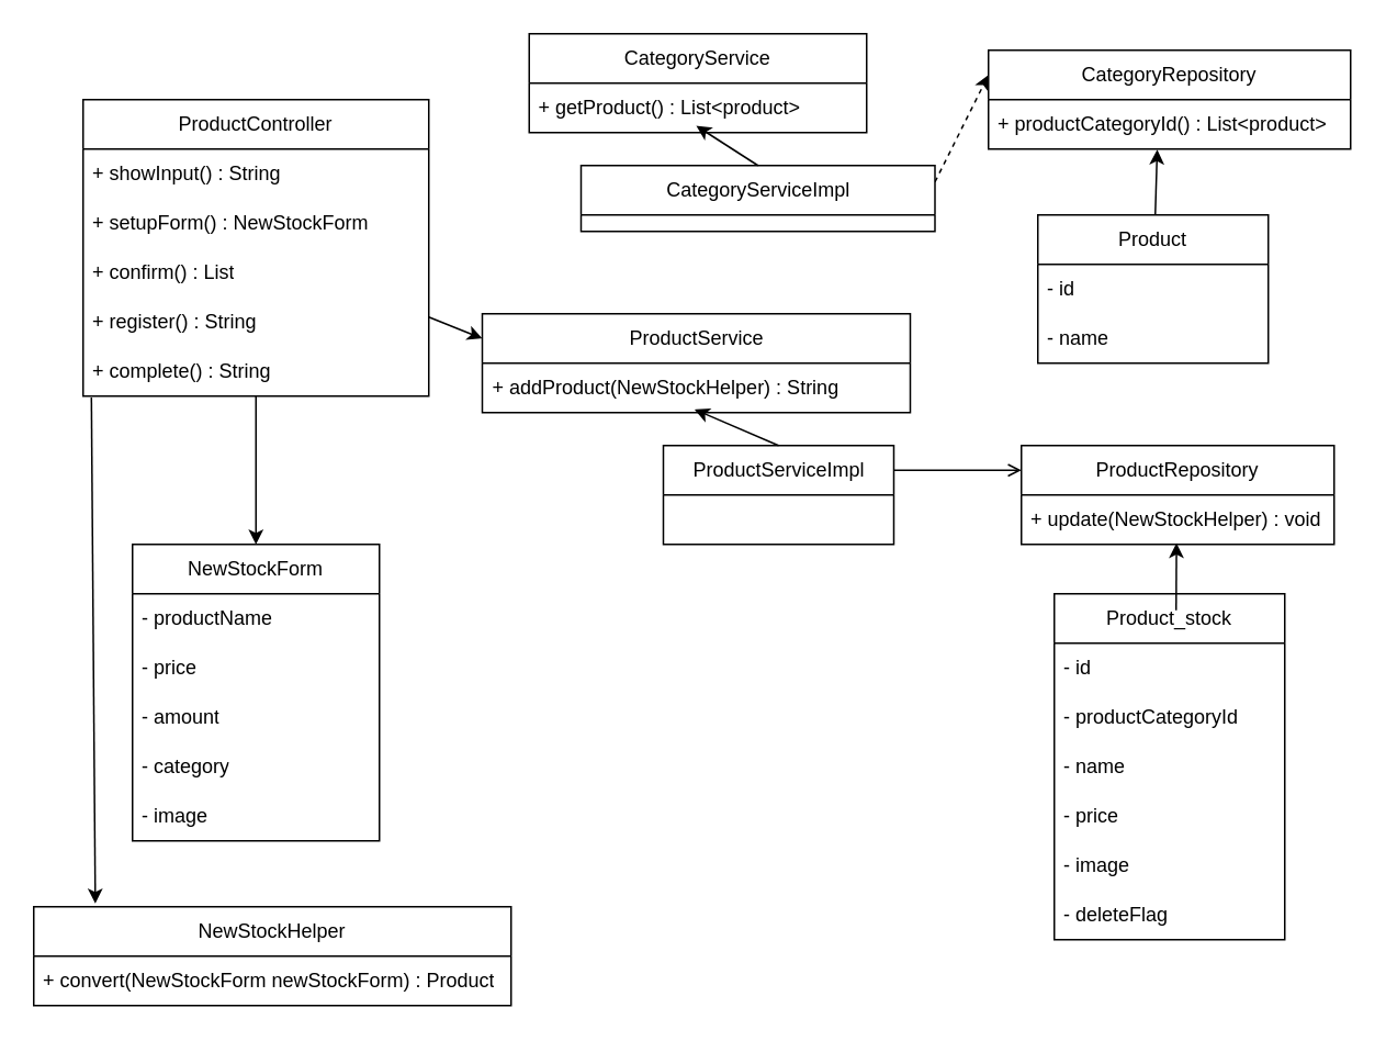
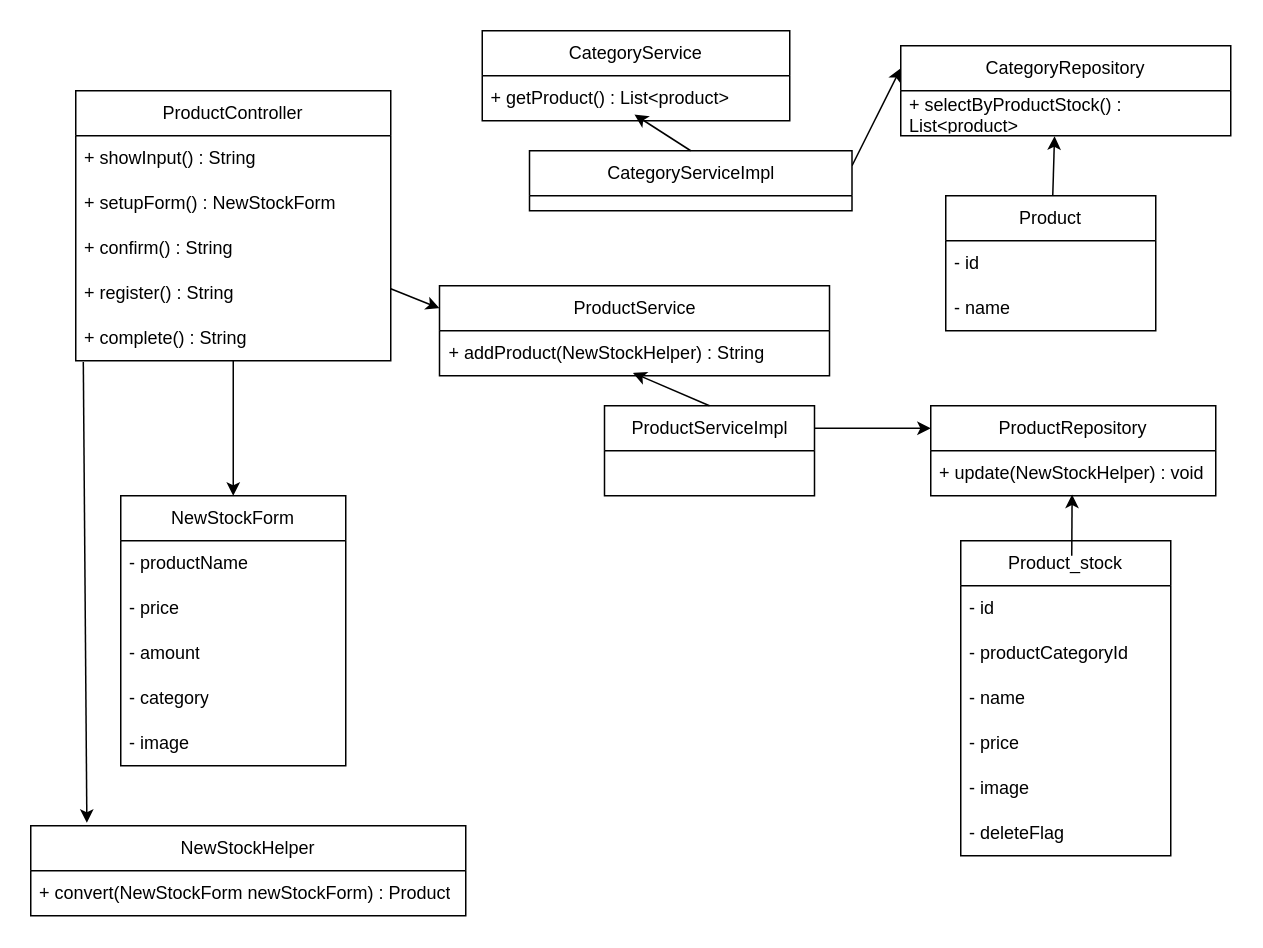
  <mxCell id="0" />
  <mxCell id="1" parent="0" />
  <mxCell id="2" style="edgeStyle=none;html=1;entryX=0;entryY=0.25;entryDx=0;entryDy=0;" parent="1" source="3" target="21" edge="1"><mxGeometry relative="1" as="geometry" /></mxCell>
  <mxCell id="3" value="ProductController" style="swimlane;fontStyle=0;childLayout=stackLayout;horizontal=1;startSize=30;horizontalStack=0;resizeParent=1;resizeParentMax=0;resizeLast=0;collapsible=1;marginBottom=0;whiteSpace=wrap;html=1;" parent="1" vertex="1"><mxGeometry x="50" y="60" width="210" height="180" as="geometry" /></mxCell>
  <mxCell id="4" value="+ showInput() : String" style="text;strokeColor=none;fillColor=none;align=left;verticalAlign=middle;spacingLeft=4;spacingRight=4;overflow=hidden;points=[[0,0.5],[1,0.5]];portConstraint=eastwest;rotatable=0;whiteSpace=wrap;html=1;" parent="3" vertex="1"><mxGeometry y="30" width="210" height="30" as="geometry" /></mxCell>
  <mxCell id="5" value="+ setupForm() : NewStockForm" style="text;strokeColor=none;fillColor=none;align=left;verticalAlign=middle;spacingLeft=4;spacingRight=4;overflow=hidden;points=[[0,0.5],[1,0.5]];portConstraint=eastwest;rotatable=0;whiteSpace=wrap;html=1;" parent="3" vertex="1"><mxGeometry y="60" width="210" height="30" as="geometry" /></mxCell>
- <mxCell id="6" value="+ confirm() : List" style="text;strokeColor=none;fillColor=none;align=left;verticalAlign=middle;spacingLeft=4;spacingRight=4;overflow=hidden;points=[[0,0.5],[1,0.5]];portConstraint=eastwest;rotatable=0;whiteSpace=wrap;html=1;" parent="3" vertex="1"><mxGeometry y="90" width="210" height="30" as="geometry" /></mxCell>
+ <mxCell id="6" value="+ confirm() : String" style="text;strokeColor=none;fillColor=none;align=left;verticalAlign=middle;spacingLeft=4;spacingRight=4;overflow=hidden;points=[[0,0.5],[1,0.5]];portConstraint=eastwest;rotatable=0;whiteSpace=wrap;html=1;" parent="3" vertex="1"><mxGeometry y="90" width="210" height="30" as="geometry" /></mxCell>
  <mxCell id="7" value="+ register() : String" style="text;strokeColor=none;fillColor=none;align=left;verticalAlign=middle;spacingLeft=4;spacingRight=4;overflow=hidden;points=[[0,0.5],[1,0.5]];portConstraint=eastwest;rotatable=0;whiteSpace=wrap;html=1;" parent="3" vertex="1"><mxGeometry y="120" width="210" height="30" as="geometry" /></mxCell>
  <mxCell id="8" value="+ complete() : String" style="text;strokeColor=none;fillColor=none;align=left;verticalAlign=middle;spacingLeft=4;spacingRight=4;overflow=hidden;points=[[0,0.5],[1,0.5]];portConstraint=eastwest;rotatable=0;whiteSpace=wrap;html=1;" parent="3" vertex="1"><mxGeometry y="150" width="210" height="30" as="geometry" /></mxCell>
  <mxCell id="9" value="NewStockForm" style="swimlane;fontStyle=0;childLayout=stackLayout;horizontal=1;startSize=30;horizontalStack=0;resizeParent=1;resizeParentMax=0;resizeLast=0;collapsible=1;marginBottom=0;whiteSpace=wrap;html=1;" parent="1" vertex="1"><mxGeometry x="80" y="330" width="150" height="180" as="geometry" /></mxCell>
  <mxCell id="10" value="- productName" style="text;strokeColor=none;fillColor=none;align=left;verticalAlign=middle;spacingLeft=4;spacingRight=4;overflow=hidden;points=[[0,0.5],[1,0.5]];portConstraint=eastwest;rotatable=0;whiteSpace=wrap;html=1;" parent="9" vertex="1"><mxGeometry y="30" width="150" height="30" as="geometry" /></mxCell>
  <mxCell id="11" value="- price" style="text;strokeColor=none;fillColor=none;align=left;verticalAlign=middle;spacingLeft=4;spacingRight=4;overflow=hidden;points=[[0,0.5],[1,0.5]];portConstraint=eastwest;rotatable=0;whiteSpace=wrap;html=1;" parent="9" vertex="1"><mxGeometry y="60" width="150" height="30" as="geometry" /></mxCell>
  <mxCell id="12" value="- amount" style="text;strokeColor=none;fillColor=none;align=left;verticalAlign=middle;spacingLeft=4;spacingRight=4;overflow=hidden;points=[[0,0.5],[1,0.5]];portConstraint=eastwest;rotatable=0;whiteSpace=wrap;html=1;" parent="9" vertex="1"><mxGeometry y="90" width="150" height="30" as="geometry" /></mxCell>
  <mxCell id="13" value="- category" style="text;strokeColor=none;fillColor=none;align=left;verticalAlign=middle;spacingLeft=4;spacingRight=4;overflow=hidden;points=[[0,0.5],[1,0.5]];portConstraint=eastwest;rotatable=0;whiteSpace=wrap;html=1;" parent="9" vertex="1"><mxGeometry y="120" width="150" height="30" as="geometry" /></mxCell>
  <mxCell id="14" value="- image" style="text;strokeColor=none;fillColor=none;align=left;verticalAlign=middle;spacingLeft=4;spacingRight=4;overflow=hidden;points=[[0,0.5],[1,0.5]];portConstraint=eastwest;rotatable=0;whiteSpace=wrap;html=1;" parent="9" vertex="1"><mxGeometry y="150" width="150" height="30" as="geometry" /></mxCell>
  <mxCell id="15" value="NewStockHelper" style="swimlane;fontStyle=0;childLayout=stackLayout;horizontal=1;startSize=30;horizontalStack=0;resizeParent=1;resizeParentMax=0;resizeLast=0;collapsible=1;marginBottom=0;whiteSpace=wrap;html=1;" parent="1" vertex="1"><mxGeometry x="20" y="550" width="290" height="60" as="geometry" /></mxCell>
  <mxCell id="16" value="+ convert(NewStockForm newStockForm) : Product" style="text;strokeColor=none;fillColor=none;align=left;verticalAlign=middle;spacingLeft=4;spacingRight=4;overflow=hidden;points=[[0,0.5],[1,0.5]];portConstraint=eastwest;rotatable=0;whiteSpace=wrap;html=1;" parent="15" vertex="1"><mxGeometry y="30" width="290" height="30" as="geometry" /></mxCell>
- <mxCell id="17" style="edgeStyle=none;html=1;entryX=0;entryY=0.25;entryDx=0;entryDy=0;exitX=1;exitY=0.25;exitDx=0;exitDy=0;dashed=1;" parent="1" source="27" target="23" edge="1"><mxGeometry relative="1" as="geometry" /></mxCell>
+ <mxCell id="17" style="edgeStyle=none;html=1;entryX=0;entryY=0.25;entryDx=0;entryDy=0;exitX=1;exitY=0.25;exitDx=0;exitDy=0;" parent="1" source="27" target="23" edge="1"><mxGeometry relative="1" as="geometry" /></mxCell>
  <mxCell id="18" value="CategoryService" style="swimlane;fontStyle=0;childLayout=stackLayout;horizontal=1;startSize=30;horizontalStack=0;resizeParent=1;resizeParentMax=0;resizeLast=0;collapsible=1;marginBottom=0;whiteSpace=wrap;html=1;" parent="1" vertex="1"><mxGeometry x="321" y="20" width="205" height="60" as="geometry" /></mxCell>
  <mxCell id="19" value="+ getProduct() : List&amp;lt;product&amp;gt;" style="text;strokeColor=none;fillColor=none;align=left;verticalAlign=middle;spacingLeft=4;spacingRight=4;overflow=hidden;points=[[0,0.5],[1,0.5]];portConstraint=eastwest;rotatable=0;whiteSpace=wrap;html=1;" parent="18" vertex="1"><mxGeometry y="30" width="205" height="30" as="geometry" /></mxCell>
- <mxCell id="20" style="edgeStyle=none;html=1;entryX=0;entryY=0.25;entryDx=0;entryDy=0;exitX=1;exitY=0.25;exitDx=0;exitDy=0;endArrow=open;" parent="1" source="28" target="25" edge="1"><mxGeometry relative="1" as="geometry" /></mxCell>
+ <mxCell id="20" style="edgeStyle=none;html=1;entryX=0;entryY=0.25;entryDx=0;entryDy=0;exitX=1;exitY=0.25;exitDx=0;exitDy=0;" parent="1" source="28" target="25" edge="1"><mxGeometry relative="1" as="geometry" /></mxCell>
  <mxCell id="21" value="ProductService" style="swimlane;fontStyle=0;childLayout=stackLayout;horizontal=1;startSize=30;horizontalStack=0;resizeParent=1;resizeParentMax=0;resizeLast=0;collapsible=1;marginBottom=0;whiteSpace=wrap;html=1;" parent="1" vertex="1"><mxGeometry x="292.5" y="190" width="260" height="60" as="geometry" /></mxCell>
  <mxCell id="22" value="+ addProduct(NewStockHelper) : String" style="text;strokeColor=none;fillColor=none;align=left;verticalAlign=middle;spacingLeft=4;spacingRight=4;overflow=hidden;points=[[0,0.5],[1,0.5]];portConstraint=eastwest;rotatable=0;whiteSpace=wrap;html=1;" parent="21" vertex="1"><mxGeometry y="30" width="260" height="30" as="geometry" /></mxCell>
  <mxCell id="23" value="CategoryRepository" style="swimlane;fontStyle=0;childLayout=stackLayout;horizontal=1;startSize=30;horizontalStack=0;resizeParent=1;resizeParentMax=0;resizeLast=0;collapsible=1;marginBottom=0;whiteSpace=wrap;html=1;" parent="1" vertex="1"><mxGeometry x="600" y="30" width="220" height="60" as="geometry" /></mxCell>
- <mxCell id="24" value="+ productCategoryId() : List&amp;lt;product&amp;gt;" style="text;strokeColor=none;fillColor=none;align=left;verticalAlign=middle;spacingLeft=4;spacingRight=4;overflow=hidden;points=[[0,0.5],[1,0.5]];portConstraint=eastwest;rotatable=0;whiteSpace=wrap;html=1;" parent="23" vertex="1"><mxGeometry y="30" width="220" height="30" as="geometry" /></mxCell>
+ <mxCell id="24" value="+ selectByProductStock() : List&amp;lt;product&amp;gt;" style="text;strokeColor=none;fillColor=none;align=left;verticalAlign=middle;spacingLeft=4;spacingRight=4;overflow=hidden;points=[[0,0.5],[1,0.5]];portConstraint=eastwest;rotatable=0;whiteSpace=wrap;html=1;" parent="23" vertex="1"><mxGeometry y="30" width="220" height="30" as="geometry" /></mxCell>
  <mxCell id="25" value="ProductRepository" style="swimlane;fontStyle=0;childLayout=stackLayout;horizontal=1;startSize=30;horizontalStack=0;resizeParent=1;resizeParentMax=0;resizeLast=0;collapsible=1;marginBottom=0;whiteSpace=wrap;html=1;" parent="1" vertex="1"><mxGeometry x="620" y="270" width="190" height="60" as="geometry" /></mxCell>
  <mxCell id="26" value="+ update(NewStockHelper) : void" style="text;strokeColor=none;fillColor=none;align=left;verticalAlign=middle;spacingLeft=4;spacingRight=4;overflow=hidden;points=[[0,0.5],[1,0.5]];portConstraint=eastwest;rotatable=0;whiteSpace=wrap;html=1;" parent="25" vertex="1"><mxGeometry y="30" width="190" height="30" as="geometry" /></mxCell>
  <mxCell id="27" value="CategoryServiceImpl" style="swimlane;fontStyle=0;childLayout=stackLayout;horizontal=1;startSize=30;horizontalStack=0;resizeParent=1;resizeParentMax=0;resizeLast=0;collapsible=1;marginBottom=0;whiteSpace=wrap;html=1;" parent="1" vertex="1"><mxGeometry x="352.5" y="100" width="215" height="40" as="geometry" /></mxCell>
  <mxCell id="28" value="ProductServiceImpl" style="swimlane;fontStyle=0;childLayout=stackLayout;horizontal=1;startSize=30;horizontalStack=0;resizeParent=1;resizeParentMax=0;resizeLast=0;collapsible=1;marginBottom=0;whiteSpace=wrap;html=1;" parent="1" vertex="1"><mxGeometry x="402.5" y="270" width="140" height="60" as="geometry" /></mxCell>
  <mxCell id="29" value="Product" style="swimlane;fontStyle=0;childLayout=stackLayout;horizontal=1;startSize=30;horizontalStack=0;resizeParent=1;resizeParentMax=0;resizeLast=0;collapsible=1;marginBottom=0;whiteSpace=wrap;html=1;" parent="1" vertex="1"><mxGeometry x="630" y="130" width="140" height="90" as="geometry" /></mxCell>
  <mxCell id="30" value="- id" style="text;strokeColor=none;fillColor=none;align=left;verticalAlign=middle;spacingLeft=4;spacingRight=4;overflow=hidden;points=[[0,0.5],[1,0.5]];portConstraint=eastwest;rotatable=0;whiteSpace=wrap;html=1;" parent="29" vertex="1"><mxGeometry y="30" width="140" height="30" as="geometry" /></mxCell>
  <mxCell id="31" value="- name" style="text;strokeColor=none;fillColor=none;align=left;verticalAlign=middle;spacingLeft=4;spacingRight=4;overflow=hidden;points=[[0,0.5],[1,0.5]];portConstraint=eastwest;rotatable=0;whiteSpace=wrap;html=1;" parent="29" vertex="1"><mxGeometry y="60" width="140" height="30" as="geometry" /></mxCell>
  <mxCell id="32" value="Product_stock" style="swimlane;fontStyle=0;childLayout=stackLayout;horizontal=1;startSize=30;horizontalStack=0;resizeParent=1;resizeParentMax=0;resizeLast=0;collapsible=1;marginBottom=0;whiteSpace=wrap;html=1;" parent="1" vertex="1"><mxGeometry x="640" y="360" width="140" height="210" as="geometry" /></mxCell>
  <mxCell id="33" value="- id" style="text;strokeColor=none;fillColor=none;align=left;verticalAlign=middle;spacingLeft=4;spacingRight=4;overflow=hidden;points=[[0,0.5],[1,0.5]];portConstraint=eastwest;rotatable=0;whiteSpace=wrap;html=1;" parent="32" vertex="1"><mxGeometry y="30" width="140" height="30" as="geometry" /></mxCell>
  <mxCell id="34" value="- productCategoryId" style="text;strokeColor=none;fillColor=none;align=left;verticalAlign=middle;spacingLeft=4;spacingRight=4;overflow=hidden;points=[[0,0.5],[1,0.5]];portConstraint=eastwest;rotatable=0;whiteSpace=wrap;html=1;" parent="32" vertex="1"><mxGeometry y="60" width="140" height="30" as="geometry" /></mxCell>
  <mxCell id="35" value="- name" style="text;strokeColor=none;fillColor=none;align=left;verticalAlign=middle;spacingLeft=4;spacingRight=4;overflow=hidden;points=[[0,0.5],[1,0.5]];portConstraint=eastwest;rotatable=0;whiteSpace=wrap;html=1;" parent="32" vertex="1"><mxGeometry y="90" width="140" height="30" as="geometry" /></mxCell>
  <mxCell id="36" value="- price" style="text;strokeColor=none;fillColor=none;align=left;verticalAlign=middle;spacingLeft=4;spacingRight=4;overflow=hidden;points=[[0,0.5],[1,0.5]];portConstraint=eastwest;rotatable=0;whiteSpace=wrap;html=1;" parent="32" vertex="1"><mxGeometry y="120" width="140" height="30" as="geometry" /></mxCell>
  <mxCell id="37" value="- image" style="text;strokeColor=none;fillColor=none;align=left;verticalAlign=middle;spacingLeft=4;spacingRight=4;overflow=hidden;points=[[0,0.5],[1,0.5]];portConstraint=eastwest;rotatable=0;whiteSpace=wrap;html=1;" parent="32" vertex="1"><mxGeometry y="150" width="140" height="30" as="geometry" /></mxCell>
  <mxCell id="38" value="- deleteFlag" style="text;strokeColor=none;fillColor=none;align=left;verticalAlign=middle;spacingLeft=4;spacingRight=4;overflow=hidden;points=[[0,0.5],[1,0.5]];portConstraint=eastwest;rotatable=0;whiteSpace=wrap;html=1;" parent="32" vertex="1"><mxGeometry y="180" width="140" height="30" as="geometry" /></mxCell>
  <mxCell id="39" style="edgeStyle=none;html=1;exitX=0.5;exitY=0;exitDx=0;exitDy=0;entryX=0.495;entryY=0.863;entryDx=0;entryDy=0;entryPerimeter=0;" parent="1" source="27" target="19" edge="1"><mxGeometry relative="1" as="geometry" /></mxCell>
  <mxCell id="40" style="edgeStyle=none;html=1;exitX=0.5;exitY=0;exitDx=0;exitDy=0;entryX=0.496;entryY=0.937;entryDx=0;entryDy=0;entryPerimeter=0;" parent="1" source="28" target="22" edge="1"><mxGeometry relative="1" as="geometry" /></mxCell>
  <mxCell id="41" style="edgeStyle=none;html=1;entryX=0.466;entryY=1.011;entryDx=0;entryDy=0;entryPerimeter=0;" parent="1" source="29" target="24" edge="1"><mxGeometry relative="1" as="geometry" /></mxCell>
  <mxCell id="42" style="edgeStyle=none;html=1;entryX=0.496;entryY=0.974;entryDx=0;entryDy=0;entryPerimeter=0;" parent="1" target="26" edge="1"><mxGeometry relative="1" as="geometry"><mxPoint x="714" y="370" as="sourcePoint" /></mxGeometry></mxCell>
  <mxCell id="43" value="" style="endArrow=classic;html=1;entryX=0.5;entryY=0;entryDx=0;entryDy=0;" parent="1" target="9" edge="1"><mxGeometry width="50" height="50" relative="1" as="geometry"><mxPoint x="155" y="240" as="sourcePoint" /><mxPoint x="340" y="300" as="targetPoint" /></mxGeometry></mxCell>
  <mxCell id="44" value="" style="endArrow=classic;html=1;exitX=0.024;exitY=1.029;exitDx=0;exitDy=0;exitPerimeter=0;entryX=0.129;entryY=-0.033;entryDx=0;entryDy=0;entryPerimeter=0;" parent="1" source="8" target="15" edge="1"><mxGeometry width="50" height="50" relative="1" as="geometry"><mxPoint x="190" y="460" as="sourcePoint" /><mxPoint x="240" y="410" as="targetPoint" /></mxGeometry></mxCell>
